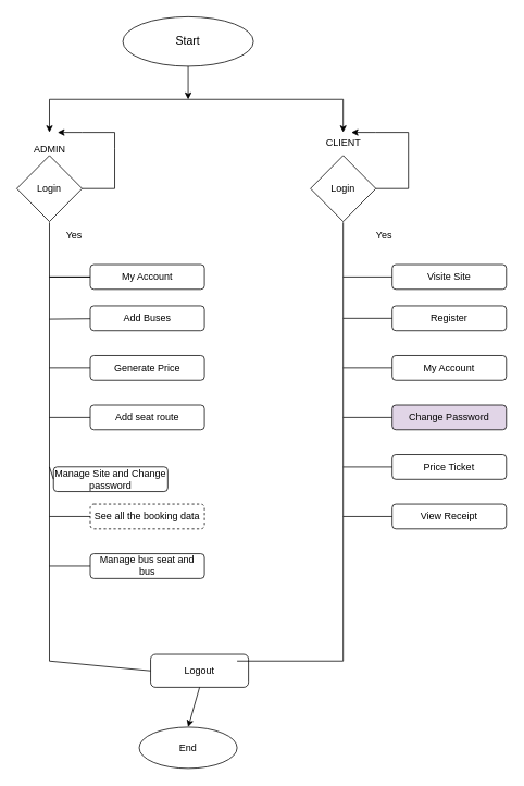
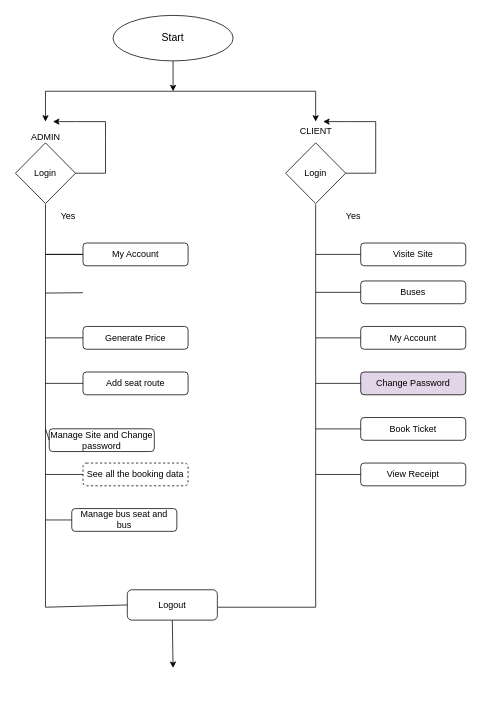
  <mxCell id="0" />
  <mxCell id="1" parent="0" />
  <mxCell id="2" value="" style="group" vertex="1" connectable="0" parent="1"><mxGeometry x="20" y="20" width="600" height="920.0" as="geometry" /></mxCell>
  <mxCell id="3" value="&lt;font style=&quot;font-size: 14px;&quot;&gt;Start&lt;/font&gt;" style="ellipse;whiteSpace=wrap;html=1;container=0;" vertex="1" parent="2"><mxGeometry x="130" width="160" height="60.659" as="geometry" /></mxCell>
  <mxCell id="4" value="" style="endArrow=classic;html=1;rounded=0;" edge="1" parent="2" source="3"><mxGeometry width="50" height="50" relative="1" as="geometry"><mxPoint x="160" y="129.407" as="sourcePoint" /><mxPoint x="210" y="101.099" as="targetPoint" /></mxGeometry></mxCell>
  <mxCell id="5" value="" style="endArrow=none;html=1;rounded=0;" edge="1" parent="2"><mxGeometry relative="1" as="geometry"><mxPoint x="40" y="101.099" as="sourcePoint" /><mxPoint x="400" y="101.099" as="targetPoint" /></mxGeometry></mxCell>
  <mxCell id="6" value="" style="endArrow=classic;html=1;rounded=0;" edge="1" parent="2"><mxGeometry width="50" height="50" relative="1" as="geometry"><mxPoint x="40" y="101.099" as="sourcePoint" /><mxPoint x="40" y="141.538" as="targetPoint" /></mxGeometry></mxCell>
  <mxCell id="7" value="" style="endArrow=classic;html=1;rounded=0;" edge="1" parent="2"><mxGeometry width="50" height="50" relative="1" as="geometry"><mxPoint x="400" y="101.099" as="sourcePoint" /><mxPoint x="400" y="141.538" as="targetPoint" /></mxGeometry></mxCell>
  <mxCell id="8" value="ADMIN" style="text;html=1;align=center;verticalAlign=middle;resizable=0;points=[];autosize=1;strokeColor=none;fillColor=none;container=0;" vertex="1" parent="2"><mxGeometry x="10" y="146.593" width="60" height="30" as="geometry" /></mxCell>
  <mxCell id="9" value="Login" style="rhombus;whiteSpace=wrap;html=1;container=0;" vertex="1" parent="2"><mxGeometry x="360" y="169.846" width="80" height="80.879" as="geometry" /></mxCell>
  <mxCell id="10" value="Login" style="rhombus;whiteSpace=wrap;html=1;container=0;" vertex="1" parent="2"><mxGeometry y="169.846" width="80" height="80.879" as="geometry" /></mxCell>
  <mxCell id="11" value="CLIENT" style="text;html=1;align=center;verticalAlign=middle;resizable=0;points=[];autosize=1;strokeColor=none;fillColor=none;container=0;" vertex="1" parent="2"><mxGeometry x="365" y="139.516" width="70" height="30" as="geometry" /></mxCell>
  <mxCell id="12" value="" style="endArrow=classic;html=1;rounded=0;exitX=1;exitY=0.5;exitDx=0;exitDy=0;" edge="1" parent="2" source="10"><mxGeometry width="50" height="50" relative="1" as="geometry"><mxPoint x="80" y="210.286" as="sourcePoint" /><mxPoint x="50" y="141.538" as="targetPoint" /><Array as="points"><mxPoint x="120" y="210.286" /><mxPoint x="120" y="161.758" /><mxPoint x="120" y="141.538" /><mxPoint x="80" y="141.538" /></Array></mxGeometry></mxCell>
  <mxCell id="13" value="" style="endArrow=classic;html=1;rounded=0;exitX=1;exitY=0.5;exitDx=0;exitDy=0;entryX=0.643;entryY=0.067;entryDx=0;entryDy=0;entryPerimeter=0;" edge="1" parent="2" target="11"><mxGeometry width="50" height="50" relative="1" as="geometry"><mxPoint x="440" y="210.286" as="sourcePoint" /><mxPoint x="413.02" y="137.484" as="targetPoint" /><Array as="points"><mxPoint x="480" y="210.286" /><mxPoint x="480" y="141.538" /><mxPoint x="440" y="141.538" /></Array></mxGeometry></mxCell>
  <mxCell id="14" value="" style="endArrow=none;html=1;rounded=0;" edge="1" parent="2"><mxGeometry width="50" height="50" relative="1" as="geometry"><mxPoint x="40" y="251.736" as="sourcePoint" /><mxPoint x="40" y="788.571" as="targetPoint" /></mxGeometry></mxCell>
  <mxCell id="15" value="" style="endArrow=none;html=1;rounded=0;" edge="1" parent="2"><mxGeometry width="50" height="50" relative="1" as="geometry"><mxPoint x="400" y="251.736" as="sourcePoint" /><mxPoint x="400" y="788.571" as="targetPoint" /></mxGeometry></mxCell>
  <mxCell id="16" value="Yes" style="text;html=1;align=center;verticalAlign=middle;resizable=0;points=[];autosize=1;strokeColor=none;fillColor=none;container=0;" vertex="1" parent="2"><mxGeometry x="430" y="252.747" width="40" height="30" as="geometry" /></mxCell>
  <mxCell id="17" value="Yes" style="text;html=1;align=center;verticalAlign=middle;resizable=0;points=[];autosize=1;strokeColor=none;fillColor=none;container=0;" vertex="1" parent="2"><mxGeometry x="50" y="252.747" width="40" height="30" as="geometry" /></mxCell>
  <mxCell id="18" value="My Account" style="rounded=1;whiteSpace=wrap;html=1;container=0;" vertex="1" parent="2"><mxGeometry x="90" y="303.297" width="140" height="30.33" as="geometry" /></mxCell>
  <mxCell id="19" value="" style="endArrow=none;html=1;rounded=0;entryX=0;entryY=0.5;entryDx=0;entryDy=0;" edge="1" parent="2" target="18"><mxGeometry width="50" height="50" relative="1" as="geometry"><mxPoint x="40" y="318.462" as="sourcePoint" /><mxPoint x="210" y="252.747" as="targetPoint" /></mxGeometry></mxCell>
- <mxCell id="20" value="Add Buses" style="rounded=1;whiteSpace=wrap;html=1;container=0;" vertex="1" parent="2"><mxGeometry x="90" y="353.846" width="140" height="30.33" as="geometry" /></mxCell>
  <mxCell id="21" value="" style="endArrow=none;html=1;rounded=0;entryX=0;entryY=0.5;entryDx=0;entryDy=0;" edge="1" parent="2" target="18"><mxGeometry width="50" height="50" relative="1" as="geometry"><mxPoint x="40" y="318.462" as="sourcePoint" /><mxPoint x="90" y="318.462" as="targetPoint" /><Array as="points"><mxPoint x="70" y="318.462" /></Array></mxGeometry></mxCell>
  <mxCell id="22" value="" style="endArrow=none;html=1;rounded=0;entryX=0;entryY=0.75;entryDx=0;entryDy=0;" edge="1" parent="2"><mxGeometry width="50" height="50" relative="1" as="geometry"><mxPoint x="40" y="370.022" as="sourcePoint" /><mxPoint x="90" y="369.516" as="targetPoint" /></mxGeometry></mxCell>
  <mxCell id="23" value="Generate Price" style="rounded=1;whiteSpace=wrap;html=1;container=0;" vertex="1" parent="2"><mxGeometry x="90" y="414.505" width="140" height="30.33" as="geometry" /></mxCell>
  <mxCell id="24" value="" style="endArrow=none;html=1;rounded=0;entryX=0;entryY=0.5;entryDx=0;entryDy=0;" edge="1" parent="2" target="23"><mxGeometry width="50" height="50" relative="1" as="geometry"><mxPoint x="40" y="429.67" as="sourcePoint" /><mxPoint x="90" y="434.725" as="targetPoint" /></mxGeometry></mxCell>
  <mxCell id="25" value="Add seat route" style="rounded=1;whiteSpace=wrap;html=1;container=0;" vertex="1" parent="2"><mxGeometry x="90" y="475.165" width="140" height="30.33" as="geometry" /></mxCell>
  <mxCell id="26" value="" style="endArrow=none;html=1;rounded=0;exitX=0;exitY=0.5;exitDx=0;exitDy=0;" edge="1" parent="2" source="25"><mxGeometry width="50" height="50" relative="1" as="geometry"><mxPoint x="160" y="475.165" as="sourcePoint" /><mxPoint x="40" y="490.33" as="targetPoint" /></mxGeometry></mxCell>
  <mxCell id="27" value="Manage Site and Change password" style="rounded=1;whiteSpace=wrap;html=1;container=0;" vertex="1" parent="2"><mxGeometry x="45" y="550.824" width="140" height="30.33" as="geometry" /></mxCell>
  <mxCell id="28" value="" style="endArrow=none;html=1;rounded=0;exitX=0;exitY=0.5;exitDx=0;exitDy=0;" edge="1" parent="2" source="27"><mxGeometry width="50" height="50" relative="1" as="geometry"><mxPoint x="160" y="475.165" as="sourcePoint" /><mxPoint x="40" y="550.989" as="targetPoint" /></mxGeometry></mxCell>
  <mxCell id="29" value="See all the booking data" style="rounded=1;whiteSpace=wrap;html=1;container=0;dashed=1;" vertex="1" parent="2"><mxGeometry x="90" y="596.484" width="140" height="30.33" as="geometry" /></mxCell>
  <mxCell id="30" value="" style="endArrow=none;html=1;rounded=0;exitX=0;exitY=0.5;exitDx=0;exitDy=0;" edge="1" parent="2" source="29"><mxGeometry width="50" height="50" relative="1" as="geometry"><mxPoint x="160" y="636.923" as="sourcePoint" /><mxPoint x="40" y="611.648" as="targetPoint" /></mxGeometry></mxCell>
- <mxCell id="31" value="Manage bus seat and bus" style="rounded=1;whiteSpace=wrap;html=1;container=0;" vertex="1" parent="2"><mxGeometry x="90" y="657.143" width="140" height="30.33" as="geometry" /></mxCell>
+ <mxCell id="31" value="Manage bus seat and bus" style="rounded=1;whiteSpace=wrap;html=1;container=0;" vertex="1" parent="2"><mxGeometry x="75" y="657.143" width="140" height="30.33" as="geometry" /></mxCell>
  <mxCell id="32" value="" style="endArrow=none;html=1;rounded=0;exitX=0;exitY=0.5;exitDx=0;exitDy=0;" edge="1" parent="2" source="31"><mxGeometry width="50" height="50" relative="1" as="geometry"><mxPoint x="160" y="636.923" as="sourcePoint" /><mxPoint x="40" y="672.308" as="targetPoint" /></mxGeometry></mxCell>
  <mxCell id="33" value="Visite Site" style="rounded=1;whiteSpace=wrap;html=1;container=0;" vertex="1" parent="2"><mxGeometry x="460" y="303.297" width="140" height="30.33" as="geometry" /></mxCell>
- <mxCell id="34" value="Register" style="rounded=1;whiteSpace=wrap;html=1;container=0;" vertex="1" parent="2"><mxGeometry x="460" y="353.846" width="140" height="30.33" as="geometry" /></mxCell>
+ <mxCell id="34" value="Buses" style="rounded=1;whiteSpace=wrap;html=1;container=0;" vertex="1" parent="2"><mxGeometry x="460" y="353.846" width="140" height="30.33" as="geometry" /></mxCell>
  <mxCell id="35" value="My Account" style="rounded=1;whiteSpace=wrap;html=1;container=0;" vertex="1" parent="2"><mxGeometry x="460" y="414.505" width="140" height="30.33" as="geometry" /></mxCell>
  <mxCell id="36" value="Change Password" style="rounded=1;whiteSpace=wrap;html=1;container=0;fillColor=#e1d5e7;" vertex="1" parent="2"><mxGeometry x="460" y="475.165" width="140" height="30.33" as="geometry" /></mxCell>
- <mxCell id="37" value="Price Ticket" style="rounded=1;whiteSpace=wrap;html=1;container=0;" vertex="1" parent="2"><mxGeometry x="460" y="535.824" width="140" height="30.33" as="geometry" /></mxCell>
+ <mxCell id="37" value="Book Ticket" style="rounded=1;whiteSpace=wrap;html=1;container=0;" vertex="1" parent="2"><mxGeometry x="460" y="535.824" width="140" height="30.33" as="geometry" /></mxCell>
  <mxCell id="38" value="" style="endArrow=none;html=1;rounded=0;entryX=0;entryY=0.5;entryDx=0;entryDy=0;" edge="1" parent="2" target="33"><mxGeometry width="50" height="50" relative="1" as="geometry"><mxPoint x="400" y="318.462" as="sourcePoint" /><mxPoint x="210" y="414.505" as="targetPoint" /></mxGeometry></mxCell>
  <mxCell id="39" value="" style="endArrow=none;html=1;rounded=0;entryX=0;entryY=0.5;entryDx=0;entryDy=0;" edge="1" parent="2" target="34"><mxGeometry width="50" height="50" relative="1" as="geometry"><mxPoint x="400" y="369.011" as="sourcePoint" /><mxPoint x="210" y="414.505" as="targetPoint" /></mxGeometry></mxCell>
  <mxCell id="40" value="" style="endArrow=none;html=1;rounded=0;entryX=0;entryY=0.5;entryDx=0;entryDy=0;" edge="1" parent="2" target="35"><mxGeometry width="50" height="50" relative="1" as="geometry"><mxPoint x="400" y="429.67" as="sourcePoint" /><mxPoint x="210" y="414.505" as="targetPoint" /></mxGeometry></mxCell>
  <mxCell id="41" value="" style="endArrow=none;html=1;rounded=0;entryX=0;entryY=0.5;entryDx=0;entryDy=0;" edge="1" parent="2" target="36"><mxGeometry width="50" height="50" relative="1" as="geometry"><mxPoint x="400" y="490.33" as="sourcePoint" /><mxPoint x="210" y="414.505" as="targetPoint" /></mxGeometry></mxCell>
  <mxCell id="42" value="" style="endArrow=none;html=1;rounded=0;entryX=0;entryY=0.5;entryDx=0;entryDy=0;" edge="1" parent="2" target="37"><mxGeometry width="50" height="50" relative="1" as="geometry"><mxPoint x="400" y="550.989" as="sourcePoint" /><mxPoint x="210" y="414.505" as="targetPoint" /></mxGeometry></mxCell>
  <mxCell id="43" value="View Receipt" style="rounded=1;whiteSpace=wrap;html=1;container=0;" vertex="1" parent="2"><mxGeometry x="460" y="596.484" width="140" height="30.33" as="geometry" /></mxCell>
  <mxCell id="44" value="" style="endArrow=none;html=1;rounded=0;entryX=0;entryY=0.5;entryDx=0;entryDy=0;" edge="1" parent="2" target="43"><mxGeometry width="50" height="50" relative="1" as="geometry"><mxPoint x="400" y="611.648" as="sourcePoint" /><mxPoint x="210" y="586.374" as="targetPoint" /></mxGeometry></mxCell>
- <mxCell id="45" value="Logout" style="rounded=1;whiteSpace=wrap;html=1;container=0;" vertex="1" parent="2"><mxGeometry x="164" y="780.319" width="120" height="40.44" as="geometry" /></mxCell>
+ <mxCell id="45" value="Logout" style="rounded=1;whiteSpace=wrap;html=1;container=0;" vertex="1" parent="2"><mxGeometry x="149" y="765.319" width="120" height="40.44" as="geometry" /></mxCell>
  <mxCell id="46" value="" style="endArrow=none;html=1;rounded=0;entryX=0;entryY=0.5;entryDx=0;entryDy=0;" edge="1" parent="2" target="45"><mxGeometry width="50" height="50" relative="1" as="geometry"><mxPoint x="40" y="788.571" as="sourcePoint" /><mxPoint x="210" y="920" as="targetPoint" /></mxGeometry></mxCell>
  <mxCell id="47" value="" style="endArrow=none;html=1;rounded=0;" edge="1" parent="2"><mxGeometry width="50" height="50" relative="1" as="geometry"><mxPoint x="270" y="788.571" as="sourcePoint" /><mxPoint x="400" y="788.571" as="targetPoint" /></mxGeometry></mxCell>
  <mxCell id="48" value="" style="endArrow=classic;html=1;rounded=0;exitX=0.5;exitY=1;exitDx=0;exitDy=0;" edge="1" parent="2" source="45"><mxGeometry width="50" height="50" relative="1" as="geometry"><mxPoint x="160" y="970.549" as="sourcePoint" /><mxPoint x="210" y="869.451" as="targetPoint" /></mxGeometry></mxCell>
- <mxCell id="49" value="End" style="ellipse;whiteSpace=wrap;html=1;container=0;" vertex="1" parent="2"><mxGeometry x="150" y="869.451" width="120" height="50.549" as="geometry" /></mxCell>
